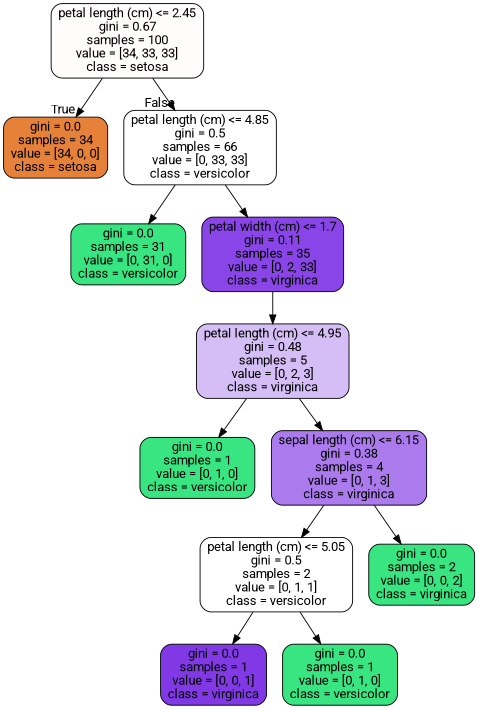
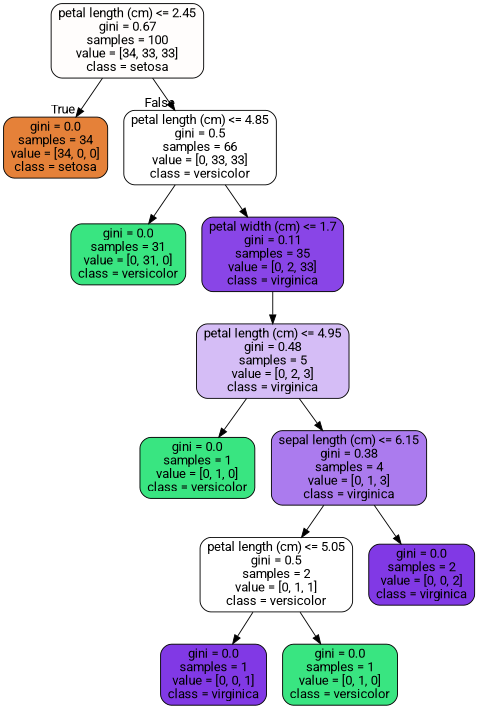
  digraph {
    fontname=Roboto
    node [color=black fillcolor="#39e581" fontname=Roboto shape=box style="filled, rounded"]
    edge [fontname=Roboto]
    n1 [fillcolor="#fffdfc" label="petal length (cm) <= 2.45\ngini = 0.67\nsamples = 100\nvalue = [34, 33, 33]\nclass = setosa"]
    n2 [fillcolor="#e58139" label="gini = 0.0\nsamples = 34\nvalue = [34, 0, 0]\nclass = setosa"]
    n3 [fillcolor="#ffffff" label="petal length (cm) <= 4.85\ngini = 0.5\nsamples = 66\nvalue = [0, 33, 33]\nclass = versicolor"]
    n4 [label="gini = 0.0\nsamples = 31\nvalue = [0, 31, 0]\nclass = versicolor"]
    n5 [fillcolor="#8945e7" label="petal width (cm) <= 1.7\ngini = 0.11\nsamples = 35\nvalue = [0, 2, 33]\nclass = virginica"]
    n6 [fillcolor="#d5bdf6" label="petal length (cm) <= 4.95\ngini = 0.48\nsamples = 5\nvalue = [0, 2, 3]\nclass = virginica"]
    n7 [label="gini = 0.0\nsamples = 1\nvalue = [0, 1, 0]\nclass = versicolor"]
    n8 [fillcolor="#ab7bee" label="sepal length (cm) <= 6.15\ngini = 0.38\nsamples = 4\nvalue = [0, 1, 3]\nclass = virginica"]
    n9 [fillcolor="#ffffff" label="petal length (cm) <= 5.05\ngini = 0.5\nsamples = 2\nvalue = [0, 1, 1]\nclass = versicolor"]
-   n10 [label="gini = 0.0\nsamples = 2\nvalue = [0, 0, 2]\nclass = virginica"]
+   n10 [fillcolor="#8139e5" label="gini = 0.0\nsamples = 2\nvalue = [0, 0, 2]\nclass = virginica"]
    n11 [fillcolor="#8139e5" label="gini = 0.0\nsamples = 1\nvalue = [0, 0, 1]\nclass = virginica"]
    n12 [label="gini = 0.0\nsamples = 1\nvalue = [0, 1, 0]\nclass = versicolor"]
    n1 -> n2 [headlabel=True labelangle=45 labeldistance=2.5]
    n1 -> n3 [headlabel=False labelangle=-45 labeldistance=2.5]
    n3 -> n4
    n3 -> n5
    n5 -> n6
    n6 -> n7
    n6 -> n8
    n8 -> n9
    n8 -> n10
    n9 -> n11
    n9 -> n12
  }
